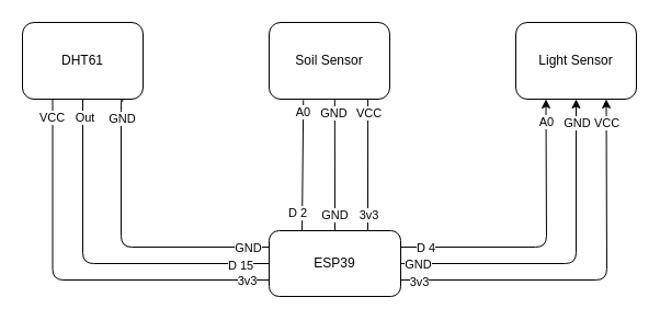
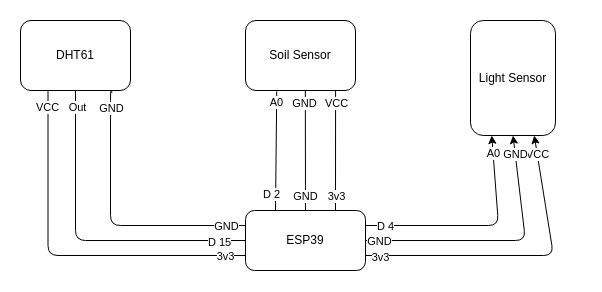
  <mxCell id="0" />
  <mxCell id="1" parent="0" />
  <mxCell id="2" style="edgeStyle=orthogonalEdgeStyle;rounded=1;orthogonalLoop=1;jettySize=auto;html=1;exitX=0;exitY=0.25;exitDx=0;exitDy=0;endArrow=none;startFill=0;entryX=0.83;entryY=1.033;entryDx=0;entryDy=0;entryPerimeter=0;" parent="1" source="17" target="18" edge="1"><mxGeometry relative="1" as="geometry"><mxPoint x="90" y="120" as="targetPoint" /><Array as="points"><mxPoint x="110" y="225" /><mxPoint x="110" y="90" /><mxPoint x="111" y="90" /></Array></mxGeometry></mxCell>
  <mxCell id="3" value="GND" style="edgeLabel;html=1;align=center;verticalAlign=middle;resizable=0;points=[];rounded=1;" parent="2" vertex="1" connectable="0"><mxGeometry x="-0.857" relative="1" as="geometry"><mxPoint as="offset" /></mxGeometry></mxCell>
  <mxCell id="4" value="GND" style="edgeLabel;html=1;align=center;verticalAlign=middle;resizable=0;points=[];rounded=1;" parent="2" vertex="1" connectable="0"><mxGeometry x="0.878" relative="1" as="geometry"><mxPoint y="4" as="offset" /></mxGeometry></mxCell>
  <mxCell id="5" style="edgeStyle=orthogonalEdgeStyle;rounded=1;orthogonalLoop=1;jettySize=auto;html=1;exitX=0;exitY=0.5;exitDx=0;exitDy=0;entryX=0.5;entryY=1;entryDx=0;entryDy=0;endArrow=none;startFill=0;" parent="1" source="17" target="18" edge="1"><mxGeometry relative="1" as="geometry" /></mxCell>
  <mxCell id="6" value="D 15" style="edgeLabel;html=1;align=center;verticalAlign=middle;resizable=0;points=[];rounded=1;" parent="5" vertex="1" connectable="0"><mxGeometry x="-0.863" y="1" relative="1" as="geometry"><mxPoint x="-5" as="offset" /></mxGeometry></mxCell>
  <mxCell id="7" value="Out" style="edgeLabel;html=1;align=center;verticalAlign=middle;resizable=0;points=[];rounded=1;" parent="5" vertex="1" connectable="0"><mxGeometry x="0.897" y="-1" relative="1" as="geometry"><mxPoint as="offset" /></mxGeometry></mxCell>
  <mxCell id="8" style="edgeStyle=none;html=1;exitX=1;exitY=0.75;exitDx=0;exitDy=0;rounded=1;curved=0;strokeColor=default;flowAnimation=0;shadow=0;entryX=0.75;entryY=1;entryDx=0;entryDy=0;" edge="1" parent="1" source="17" target="20"><mxGeometry relative="1" as="geometry"><mxPoint x="550" y="254.857" as="targetPoint" /><Array as="points"><mxPoint x="553" y="255" /></Array></mxGeometry></mxCell>
  <mxCell id="9" value="3v3" style="edgeLabel;html=1;align=center;verticalAlign=middle;resizable=0;points=[];rounded=1;" vertex="1" connectable="0" parent="8"><mxGeometry x="-0.91" y="-1" relative="1" as="geometry"><mxPoint as="offset" /></mxGeometry></mxCell>
  <mxCell id="10" value="VCC" style="edgeLabel;html=1;align=center;verticalAlign=middle;resizable=0;points=[];rounded=1;" vertex="1" connectable="0" parent="8"><mxGeometry x="0.882" relative="1" as="geometry"><mxPoint as="offset" /></mxGeometry></mxCell>
  <mxCell id="11" style="edgeStyle=none;html=1;exitX=1;exitY=0.5;exitDx=0;exitDy=0;entryX=0.5;entryY=1;entryDx=0;entryDy=0;" edge="1" parent="1" source="17" target="20"><mxGeometry relative="1" as="geometry"><Array as="points"><mxPoint x="525" y="240" /></Array></mxGeometry></mxCell>
  <mxCell id="12" value="GND" style="edgeLabel;html=1;align=center;verticalAlign=middle;resizable=0;points=[];rounded=1;" vertex="1" connectable="0" parent="11"><mxGeometry x="-0.901" relative="1" as="geometry"><mxPoint as="offset" /></mxGeometry></mxCell>
  <mxCell id="13" value="GND" style="edgeLabel;html=1;align=center;verticalAlign=middle;resizable=0;points=[];rounded=1;" vertex="1" connectable="0" parent="11"><mxGeometry x="0.862" relative="1" as="geometry"><mxPoint as="offset" /></mxGeometry></mxCell>
  <mxCell id="14" style="edgeStyle=none;rounded=1;html=1;exitX=1;exitY=0.25;exitDx=0;exitDy=0;entryX=0.25;entryY=1;entryDx=0;entryDy=0;jumpSize=0;" edge="1" parent="1" source="17" target="20"><mxGeometry relative="1" as="geometry"><Array as="points"><mxPoint x="498" y="225" /></Array></mxGeometry></mxCell>
  <mxCell id="15" value="D 4" style="edgeLabel;html=1;align=center;verticalAlign=middle;resizable=0;points=[];rounded=1;" vertex="1" connectable="0" parent="14"><mxGeometry x="-0.89" relative="1" as="geometry"><mxPoint x="7" as="offset" /></mxGeometry></mxCell>
  <mxCell id="16" value="A0" style="edgeLabel;html=1;align=center;verticalAlign=middle;resizable=0;points=[];rounded=1;" vertex="1" connectable="0" parent="14"><mxGeometry x="0.849" relative="1" as="geometry"><mxPoint as="offset" /></mxGeometry></mxCell>
  <mxCell id="17" value="ESP39" style="rounded=1;whiteSpace=wrap;html=1;" parent="1" vertex="1"><mxGeometry x="245" y="210" width="120" height="60" as="geometry" /></mxCell>
  <mxCell id="18" value="DHT61" style="rounded=1;whiteSpace=wrap;html=1;" parent="1" vertex="1"><mxGeometry x="20" y="20" width="110" height="70" as="geometry" /></mxCell>
  <mxCell id="19" value="Soil Sensor" style="rounded=1;whiteSpace=wrap;html=1;" parent="1" vertex="1"><mxGeometry x="245" y="20" width="110" height="70" as="geometry" /></mxCell>
- <mxCell id="20" value="Light Sensor" style="rounded=1;whiteSpace=wrap;html=1;" parent="1" vertex="1"><mxGeometry x="470" y="20" width="110" height="70" as="geometry" /></mxCell>
+ <mxCell id="20" value="Light Sensor" style="rounded=1;whiteSpace=wrap;html=1;" parent="1" vertex="1"><mxGeometry x="470" y="20" width="85" height="115" as="geometry" /></mxCell>
  <mxCell id="21" style="edgeStyle=orthogonalEdgeStyle;rounded=1;orthogonalLoop=1;jettySize=auto;html=1;exitX=0;exitY=0.75;exitDx=0;exitDy=0;entryX=0.25;entryY=1;entryDx=0;entryDy=0;endArrow=none;startFill=0;" parent="1" source="17" target="18" edge="1"><mxGeometry relative="1" as="geometry" /></mxCell>
  <mxCell id="22" value="VCC" style="edgeLabel;html=1;align=center;verticalAlign=middle;resizable=0;points=[];rounded=1;" parent="21" vertex="1" connectable="0"><mxGeometry x="0.902" y="1" relative="1" as="geometry"><mxPoint y="-1" as="offset" /></mxGeometry></mxCell>
  <mxCell id="23" value="3v3" style="edgeLabel;html=1;align=center;verticalAlign=middle;resizable=0;points=[];rounded=1;" parent="21" vertex="1" connectable="0"><mxGeometry x="-0.882" relative="1" as="geometry"><mxPoint as="offset" /></mxGeometry></mxCell>
  <mxCell id="24" style="edgeStyle=none;html=1;exitX=0.75;exitY=0;exitDx=0;exitDy=0;entryX=0.819;entryY=1;entryDx=0;entryDy=0;entryPerimeter=0;endArrow=none;endFill=0;rounded=1;" edge="1" parent="1" source="17" target="19"><mxGeometry relative="1" as="geometry" /></mxCell>
  <mxCell id="25" value="3v3" style="edgeLabel;html=1;align=center;verticalAlign=middle;resizable=0;points=[];rounded=1;" vertex="1" connectable="0" parent="24"><mxGeometry x="-0.833" relative="1" as="geometry"><mxPoint y="-5" as="offset" /></mxGeometry></mxCell>
  <mxCell id="26" value="VCC" style="edgeLabel;html=1;align=center;verticalAlign=middle;resizable=0;points=[];rounded=1;" vertex="1" connectable="0" parent="24"><mxGeometry x="0.824" relative="1" as="geometry"><mxPoint y="1" as="offset" /></mxGeometry></mxCell>
  <mxCell id="27" style="edgeStyle=none;html=1;exitX=0.5;exitY=0;exitDx=0;exitDy=0;entryX=0.544;entryY=1;entryDx=0;entryDy=0;entryPerimeter=0;endArrow=none;endFill=0;rounded=1;" edge="1" parent="1" source="17" target="19"><mxGeometry relative="1" as="geometry" /></mxCell>
  <mxCell id="28" value="GND" style="edgeLabel;html=1;align=center;verticalAlign=middle;resizable=0;points=[];rounded=1;" vertex="1" connectable="0" parent="27"><mxGeometry x="-0.795" relative="1" as="geometry"><mxPoint y="-3" as="offset" /></mxGeometry></mxCell>
  <mxCell id="29" value="GND" style="edgeLabel;html=1;align=center;verticalAlign=middle;resizable=0;points=[];rounded=1;" vertex="1" connectable="0" parent="27"><mxGeometry x="0.824" relative="1" as="geometry"><mxPoint x="-1" y="1" as="offset" /></mxGeometry></mxCell>
  <mxCell id="30" style="edgeStyle=none;html=1;exitX=0.25;exitY=0;exitDx=0;exitDy=0;entryX=0.284;entryY=1.012;entryDx=0;entryDy=0;entryPerimeter=0;endArrow=none;endFill=0;rounded=1;" edge="1" parent="1" source="17" target="19"><mxGeometry relative="1" as="geometry" /></mxCell>
  <mxCell id="31" value="A0" style="edgeLabel;html=1;align=center;verticalAlign=middle;resizable=0;points=[];rounded=1;" vertex="1" connectable="0" parent="30"><mxGeometry x="0.817" y="1" relative="1" as="geometry"><mxPoint as="offset" /></mxGeometry></mxCell>
  <mxCell id="32" value="D 2" style="edgeLabel;html=1;align=center;verticalAlign=middle;resizable=0;points=[];rounded=1;" vertex="1" connectable="0" parent="30"><mxGeometry x="-0.736" y="1" relative="1" as="geometry"><mxPoint x="-4" as="offset" /></mxGeometry></mxCell>
